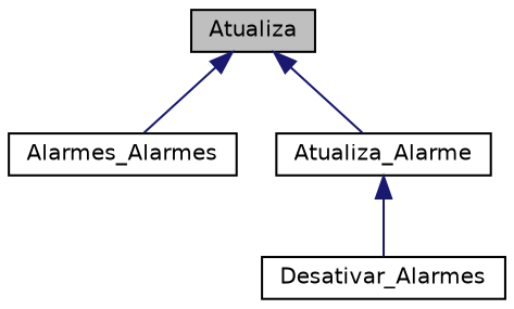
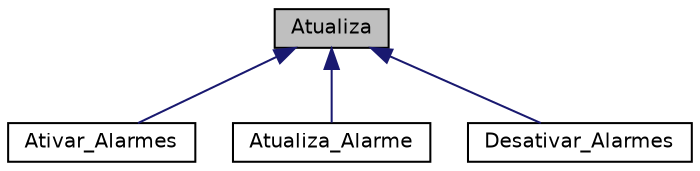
  digraph {
    rankdir=TB
    node [color=black fillcolor=white fontname=Helvetica fontsize=10 shape=record style=filled]
    edge [color=midnightblue dir=back fontname=Helvetica fontsize=10 labelfontname=Helvetica labelfontsize=10 style=solid]
    n1 [fillcolor=grey75 fontcolor=black height=0.2 label=Atualiza width=0.4]
-   n2 [height=0.2 label=Alarmes_Alarmes width=0.4]
+   n2 [height=0.2 label=Ativar_Alarmes width=0.4]
    n3 [height=0.2 label=Atualiza_Alarme width=0.4]
    n4 [height=0.2 label=Desativar_Alarmes width=0.4]
    n1 -> n2
    n1 -> n3
-   n3 -> n4
+   n1 -> n4
  }
